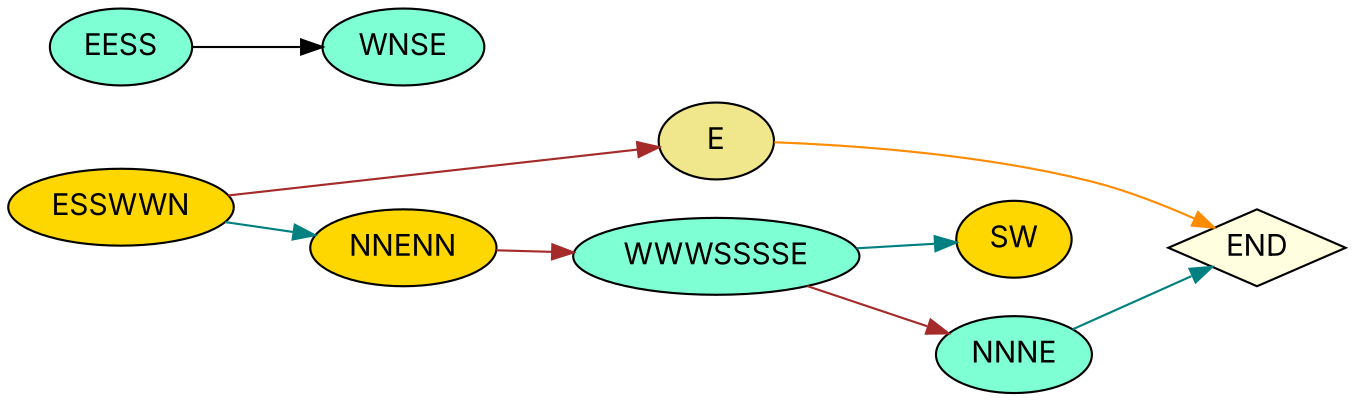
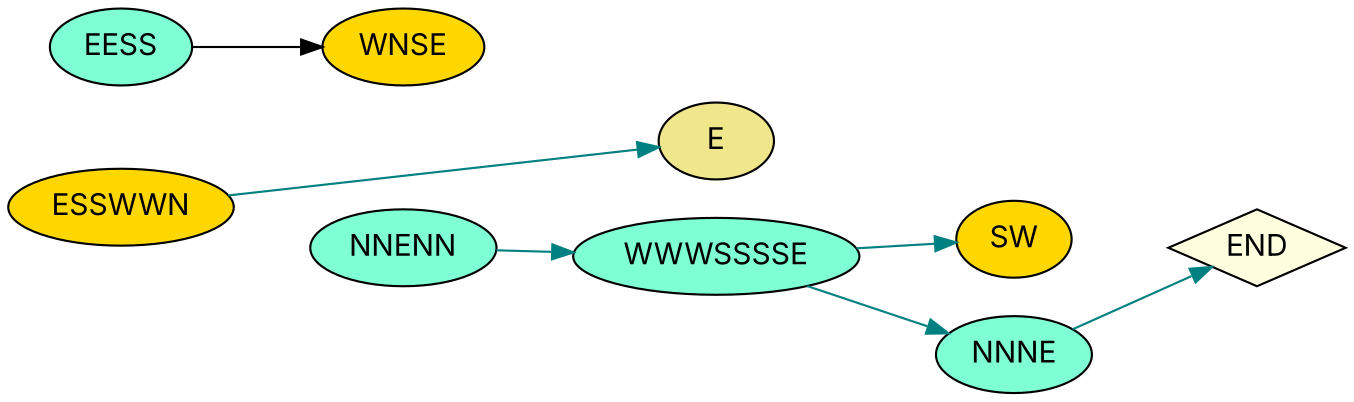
  digraph {
    fontname=Inter
    rankdir=LR
    node [fillcolor=aquamarine fontname=Inter shape=oval style=filled]
    edge [color=brown fontname=Inter]
    END [fillcolor=lightyellow shape=diamond]
    n2 [fillcolor=gold label=ESSWWN]
    n3 [fillcolor=khaki label=E]
-   n4 [fillcolor=gold label=NNENN]
+   n4 [label=NNENN]
    n5 [label=WWWSSSSE]
    n6 [label=EESS]
-   n7 [label=WNSE]
+   n7 [fillcolor=gold label=WNSE]
    n8 [fillcolor=gold label=SW]
    n9 [label=NNNE]
-   n2 -> n3
-   n2 -> n4 [color=teal]
-   n3 -> END [color=darkorange]
-   n4 -> n5
+   n2 -> n3 [color=teal]
+   n4 -> n5 [color=teal]
    n5 -> n8 [color=teal]
-   n5 -> n9
+   n5 -> n9 [color=teal]
    n6 -> n7 [color=black]
    n9 -> END [color=teal]
  }
